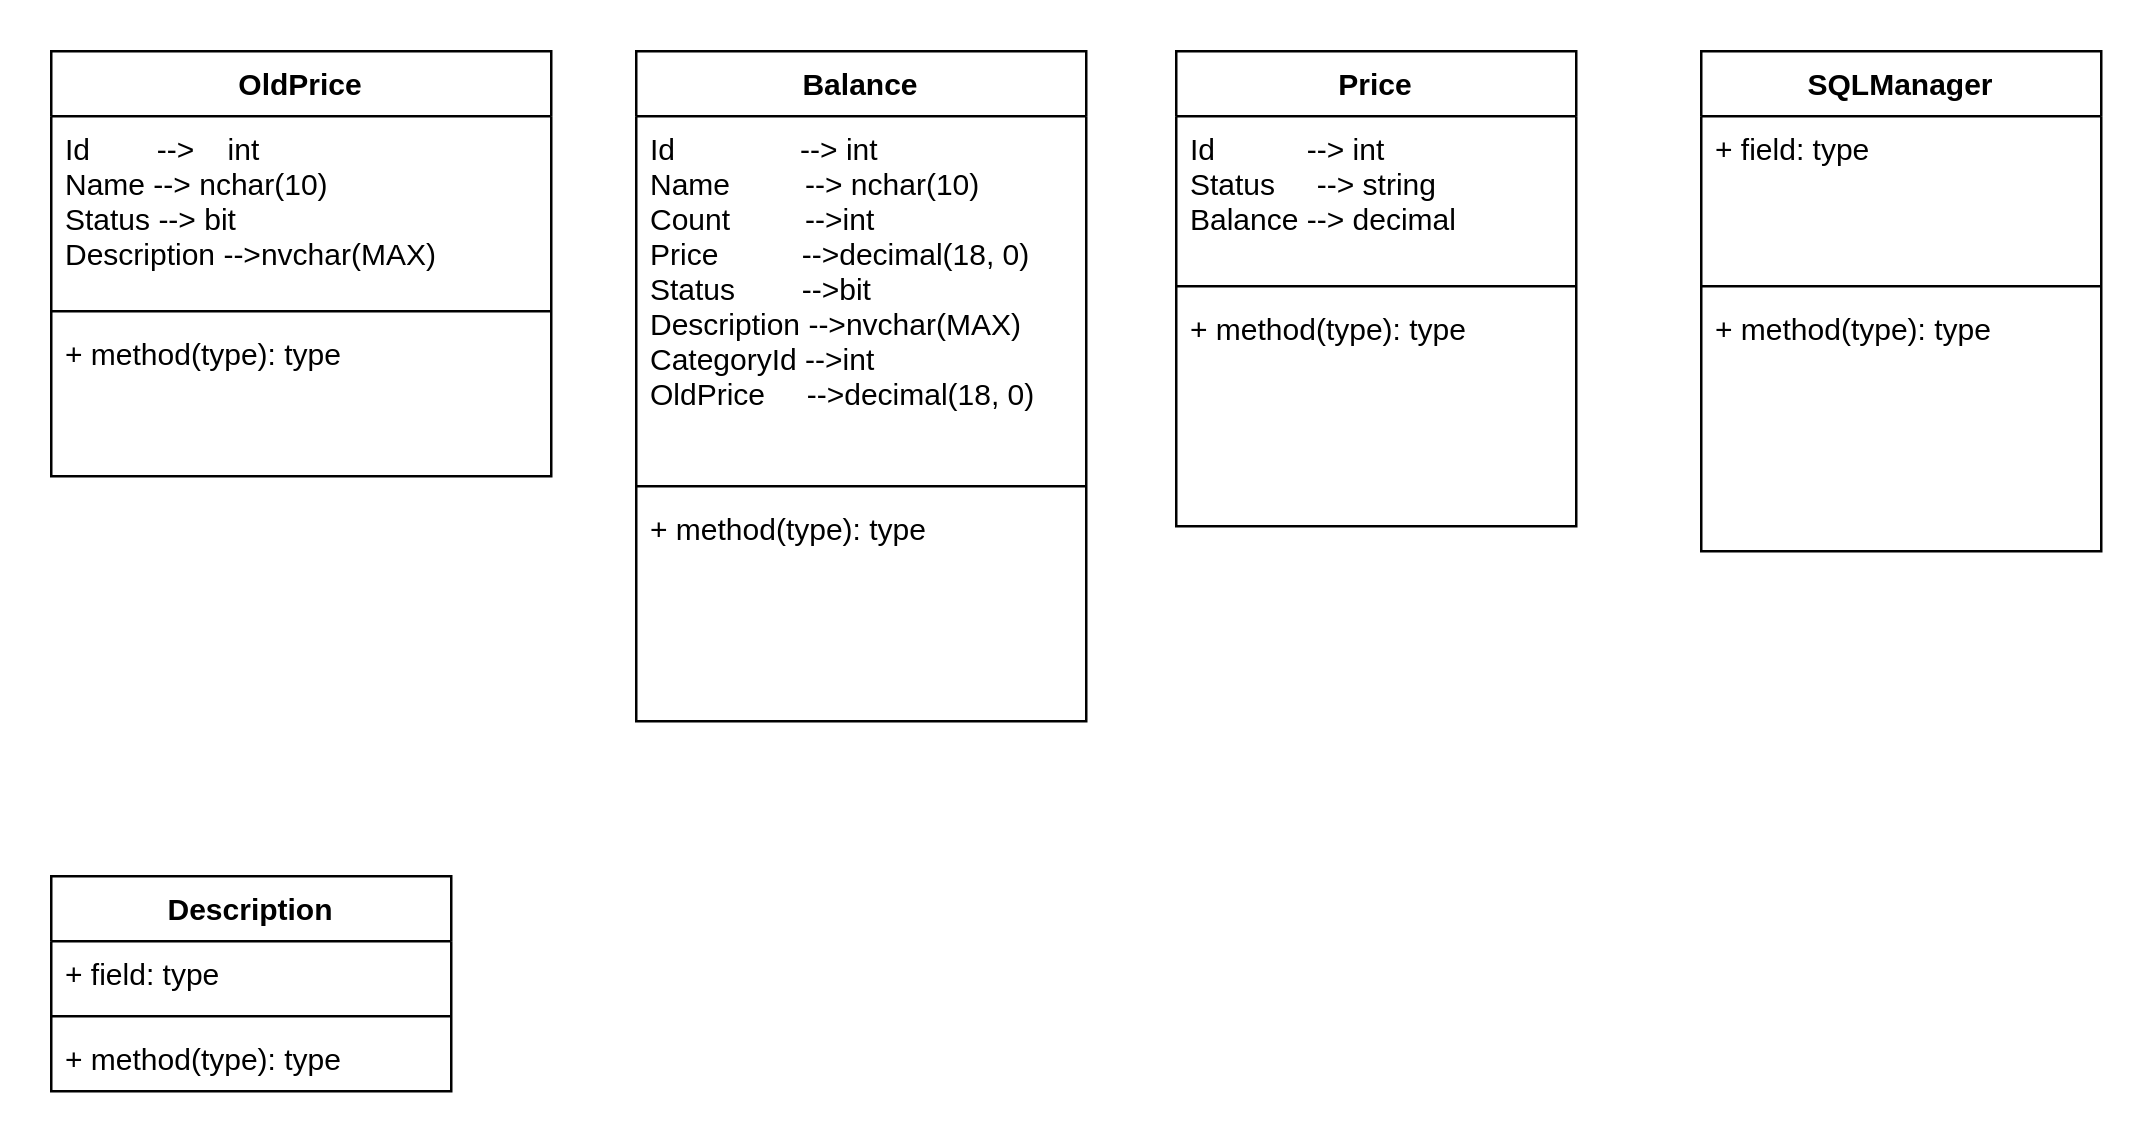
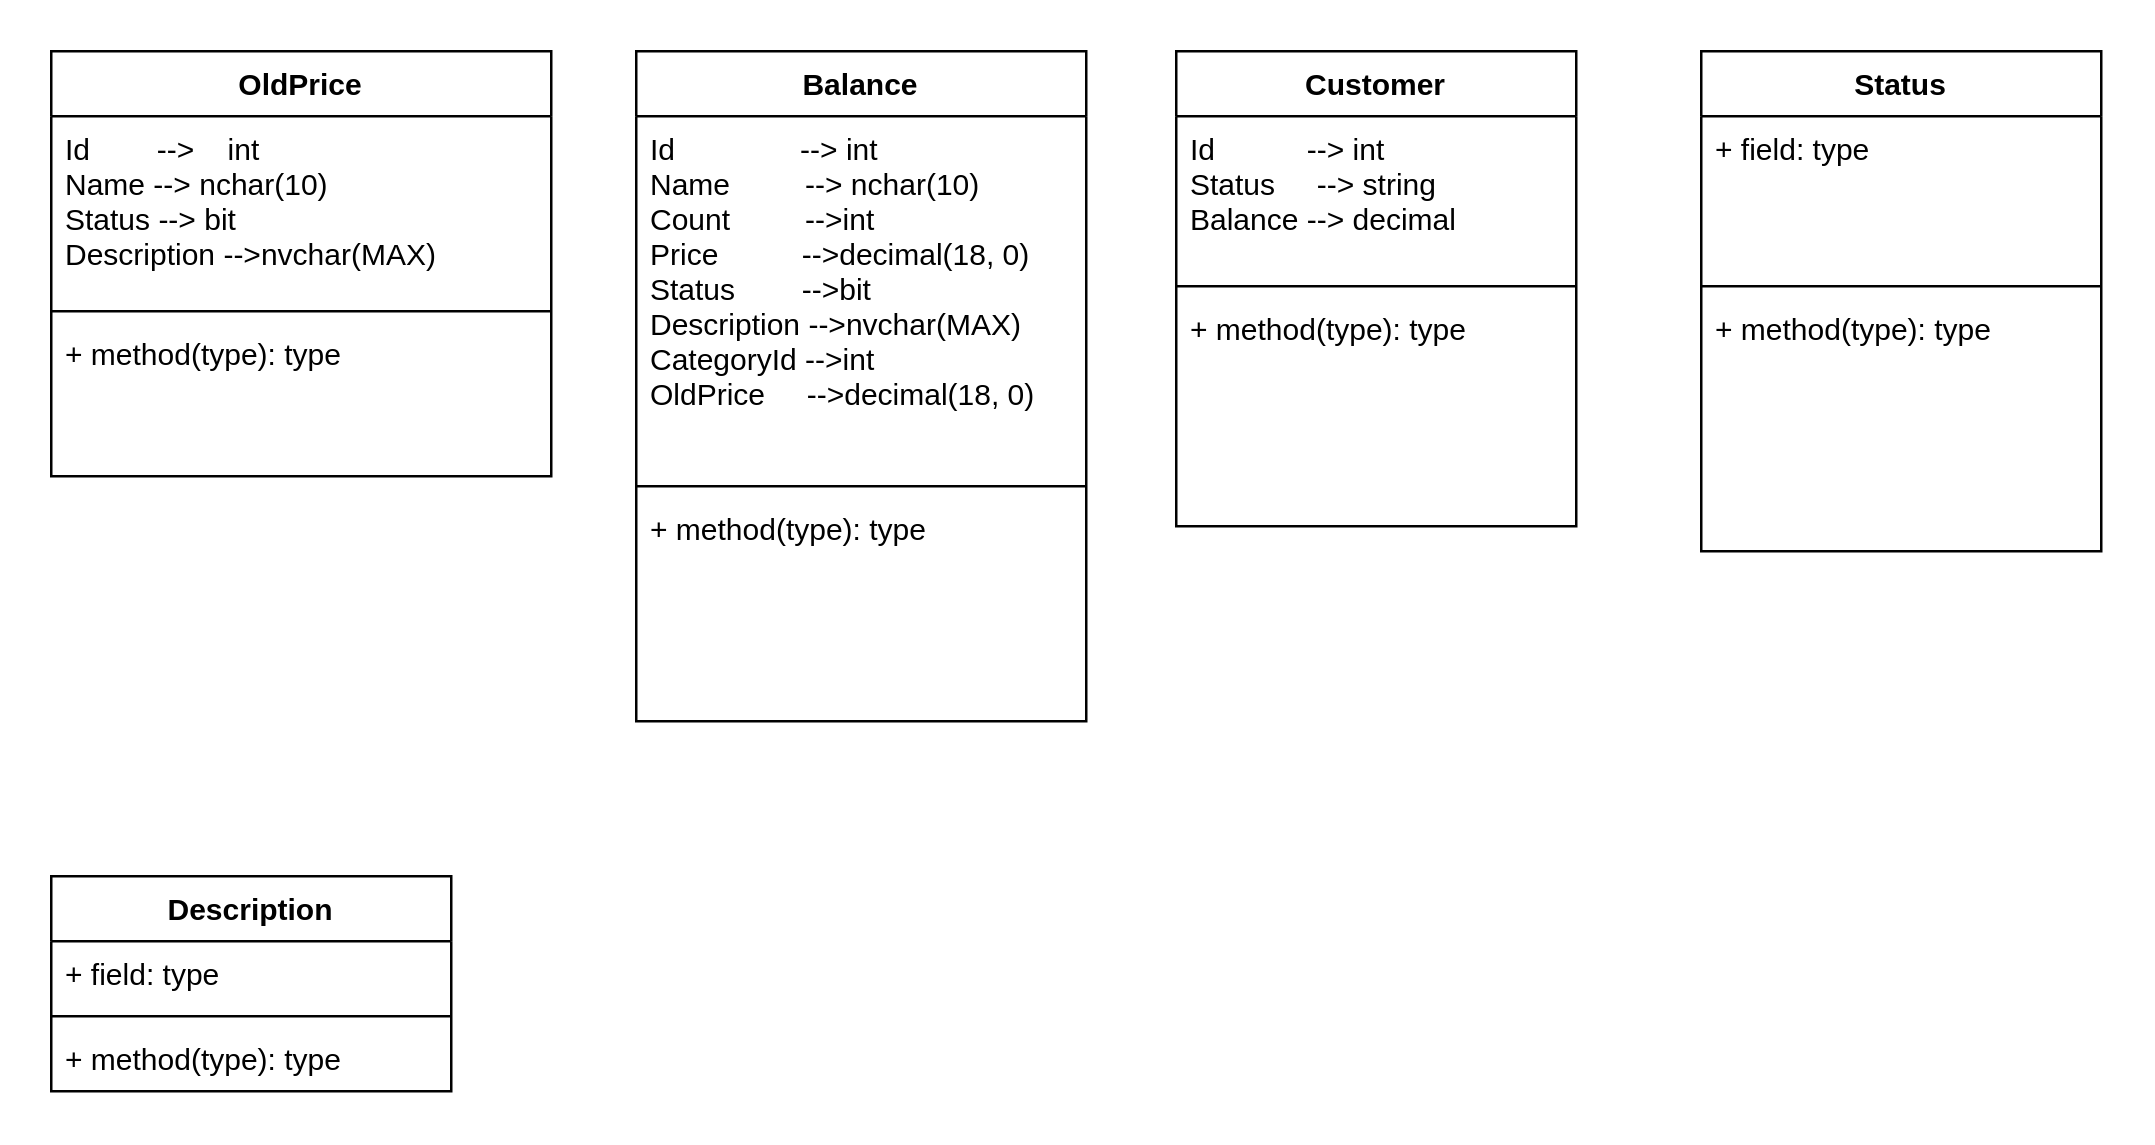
  <mxCell id="0" />
  <mxCell id="1" parent="0" />
  <mxCell id="2" value="OldPrice" style="swimlane;fontStyle=1;align=center;verticalAlign=top;childLayout=stackLayout;horizontal=1;startSize=26;horizontalStack=0;resizeParent=1;resizeParentMax=0;resizeLast=0;collapsible=1;marginBottom=0;" vertex="1" parent="1"><mxGeometry width="200" height="170" as="geometry" x="20" y="20" /></mxCell>
  <mxCell id="3" value="Id        --&gt;    int&#10;Name --&gt; nchar(10)&#10;Status --&gt; bit&#10;Description --&gt;nvchar(MAX)" style="text;strokeColor=none;fillColor=none;align=left;verticalAlign=top;spacingLeft=4;spacingRight=4;overflow=hidden;rotatable=0;points=[[0,0.5],[1,0.5]];portConstraint=eastwest;" vertex="1" parent="2"><mxGeometry y="26" width="200" height="74" as="geometry" /></mxCell>
  <mxCell id="4" value="" style="line;strokeWidth=1;fillColor=none;align=left;verticalAlign=middle;spacingTop=-1;spacingLeft=3;spacingRight=3;rotatable=0;labelPosition=right;points=[];portConstraint=eastwest;" vertex="1" parent="2"><mxGeometry y="100" width="200" height="8" as="geometry" /></mxCell>
  <mxCell id="5" value="+ method(type): type" style="text;strokeColor=none;fillColor=none;align=left;verticalAlign=top;spacingLeft=4;spacingRight=4;overflow=hidden;rotatable=0;points=[[0,0.5],[1,0.5]];portConstraint=eastwest;" vertex="1" parent="2"><mxGeometry y="108" width="200" height="62" as="geometry" /></mxCell>
  <mxCell id="6" value="Balance" style="swimlane;fontStyle=1;align=center;verticalAlign=top;childLayout=stackLayout;horizontal=1;startSize=26;horizontalStack=0;resizeParent=1;resizeParentMax=0;resizeLast=0;collapsible=1;marginBottom=0;" vertex="1" parent="1"><mxGeometry x="254" width="180" height="268" as="geometry" y="20" /></mxCell>
  <mxCell id="7" value="Id               --&gt; int&#10;Name         --&gt; nchar(10)&#10;Count         --&gt;int&#10;Price          --&gt;decimal(18, 0)&#10;Status        --&gt;bit&#10;Description --&gt;nvchar(MAX)&#10;CategoryId --&gt;int&#10;OldPrice     --&gt;decimal(18, 0)" style="text;strokeColor=none;fillColor=none;align=left;verticalAlign=top;spacingLeft=4;spacingRight=4;overflow=hidden;rotatable=0;points=[[0,0.5],[1,0.5]];portConstraint=eastwest;" vertex="1" parent="6"><mxGeometry y="26" width="180" height="144" as="geometry" /></mxCell>
  <mxCell id="8" value="" style="line;strokeWidth=1;fillColor=none;align=left;verticalAlign=middle;spacingTop=-1;spacingLeft=3;spacingRight=3;rotatable=0;labelPosition=right;points=[];portConstraint=eastwest;" vertex="1" parent="6"><mxGeometry y="170" width="180" height="8" as="geometry" /></mxCell>
  <mxCell id="9" value="+ method(type): type" style="text;strokeColor=none;fillColor=none;align=left;verticalAlign=top;spacingLeft=4;spacingRight=4;overflow=hidden;rotatable=0;points=[[0,0.5],[1,0.5]];portConstraint=eastwest;" vertex="1" parent="6"><mxGeometry y="178" width="180" height="90" as="geometry" /></mxCell>
- <mxCell id="10" value="SQLManager" style="swimlane;fontStyle=1;align=center;verticalAlign=top;childLayout=stackLayout;horizontal=1;startSize=26;horizontalStack=0;resizeParent=1;resizeParentMax=0;resizeLast=0;collapsible=1;marginBottom=0;" vertex="1" parent="1"><mxGeometry x="680" width="160" height="200" as="geometry" y="20" /></mxCell>
+ <mxCell id="10" value="Status" style="swimlane;fontStyle=1;align=center;verticalAlign=top;childLayout=stackLayout;horizontal=1;startSize=26;horizontalStack=0;resizeParent=1;resizeParentMax=0;resizeLast=0;collapsible=1;marginBottom=0;" vertex="1" parent="1"><mxGeometry x="680" width="160" height="200" as="geometry" y="20" /></mxCell>
  <mxCell id="11" value="+ field: type" style="text;strokeColor=none;fillColor=none;align=left;verticalAlign=top;spacingLeft=4;spacingRight=4;overflow=hidden;rotatable=0;points=[[0,0.5],[1,0.5]];portConstraint=eastwest;" vertex="1" parent="10"><mxGeometry y="26" width="160" height="64" as="geometry" /></mxCell>
  <mxCell id="12" value="" style="line;strokeWidth=1;fillColor=none;align=left;verticalAlign=middle;spacingTop=-1;spacingLeft=3;spacingRight=3;rotatable=0;labelPosition=right;points=[];portConstraint=eastwest;" vertex="1" parent="10"><mxGeometry y="90" width="160" height="8" as="geometry" /></mxCell>
  <mxCell id="13" value="+ method(type): type" style="text;strokeColor=none;fillColor=none;align=left;verticalAlign=top;spacingLeft=4;spacingRight=4;overflow=hidden;rotatable=0;points=[[0,0.5],[1,0.5]];portConstraint=eastwest;" vertex="1" parent="10"><mxGeometry y="98" width="160" height="102" as="geometry" /></mxCell>
- <mxCell id="14" value="Price" style="swimlane;fontStyle=1;align=center;verticalAlign=top;childLayout=stackLayout;horizontal=1;startSize=26;horizontalStack=0;resizeParent=1;resizeParentMax=0;resizeLast=0;collapsible=1;marginBottom=0;" vertex="1" parent="1"><mxGeometry x="470" width="160" height="190" as="geometry" y="20" /></mxCell>
+ <mxCell id="14" value="Customer" style="swimlane;fontStyle=1;align=center;verticalAlign=top;childLayout=stackLayout;horizontal=1;startSize=26;horizontalStack=0;resizeParent=1;resizeParentMax=0;resizeLast=0;collapsible=1;marginBottom=0;" vertex="1" parent="1"><mxGeometry x="470" width="160" height="190" as="geometry" y="20" /></mxCell>
  <mxCell id="15" value="Id           --&gt; int&#10;Status     --&gt; string&#10;Balance --&gt; decimal&#10;" style="text;strokeColor=none;fillColor=none;align=left;verticalAlign=top;spacingLeft=4;spacingRight=4;overflow=hidden;rotatable=0;points=[[0,0.5],[1,0.5]];portConstraint=eastwest;" vertex="1" parent="14"><mxGeometry y="26" width="160" height="64" as="geometry" /></mxCell>
  <mxCell id="16" value="" style="line;strokeWidth=1;fillColor=none;align=left;verticalAlign=middle;spacingTop=-1;spacingLeft=3;spacingRight=3;rotatable=0;labelPosition=right;points=[];portConstraint=eastwest;" vertex="1" parent="14"><mxGeometry y="90" width="160" height="8" as="geometry" /></mxCell>
  <mxCell id="17" value="+ method(type): type" style="text;strokeColor=none;fillColor=none;align=left;verticalAlign=top;spacingLeft=4;spacingRight=4;overflow=hidden;rotatable=0;points=[[0,0.5],[1,0.5]];portConstraint=eastwest;" vertex="1" parent="14"><mxGeometry y="98" width="160" height="92" as="geometry" /></mxCell>
  <mxCell id="18" value="Description" style="swimlane;fontStyle=1;align=center;verticalAlign=top;childLayout=stackLayout;horizontal=1;startSize=26;horizontalStack=0;resizeParent=1;resizeParentMax=0;resizeLast=0;collapsible=1;marginBottom=0;" vertex="1" parent="1"><mxGeometry y="350" width="160" height="86" as="geometry" x="20" /></mxCell>
  <mxCell id="19" value="+ field: type" style="text;strokeColor=none;fillColor=none;align=left;verticalAlign=top;spacingLeft=4;spacingRight=4;overflow=hidden;rotatable=0;points=[[0,0.5],[1,0.5]];portConstraint=eastwest;" vertex="1" parent="18"><mxGeometry y="26" width="160" height="26" as="geometry" /></mxCell>
  <mxCell id="20" value="" style="line;strokeWidth=1;fillColor=none;align=left;verticalAlign=middle;spacingTop=-1;spacingLeft=3;spacingRight=3;rotatable=0;labelPosition=right;points=[];portConstraint=eastwest;" vertex="1" parent="18"><mxGeometry y="52" width="160" height="8" as="geometry" /></mxCell>
  <mxCell id="21" value="+ method(type): type" style="text;strokeColor=none;fillColor=none;align=left;verticalAlign=top;spacingLeft=4;spacingRight=4;overflow=hidden;rotatable=0;points=[[0,0.5],[1,0.5]];portConstraint=eastwest;" vertex="1" parent="18"><mxGeometry y="60" width="160" height="26" as="geometry" /></mxCell>
